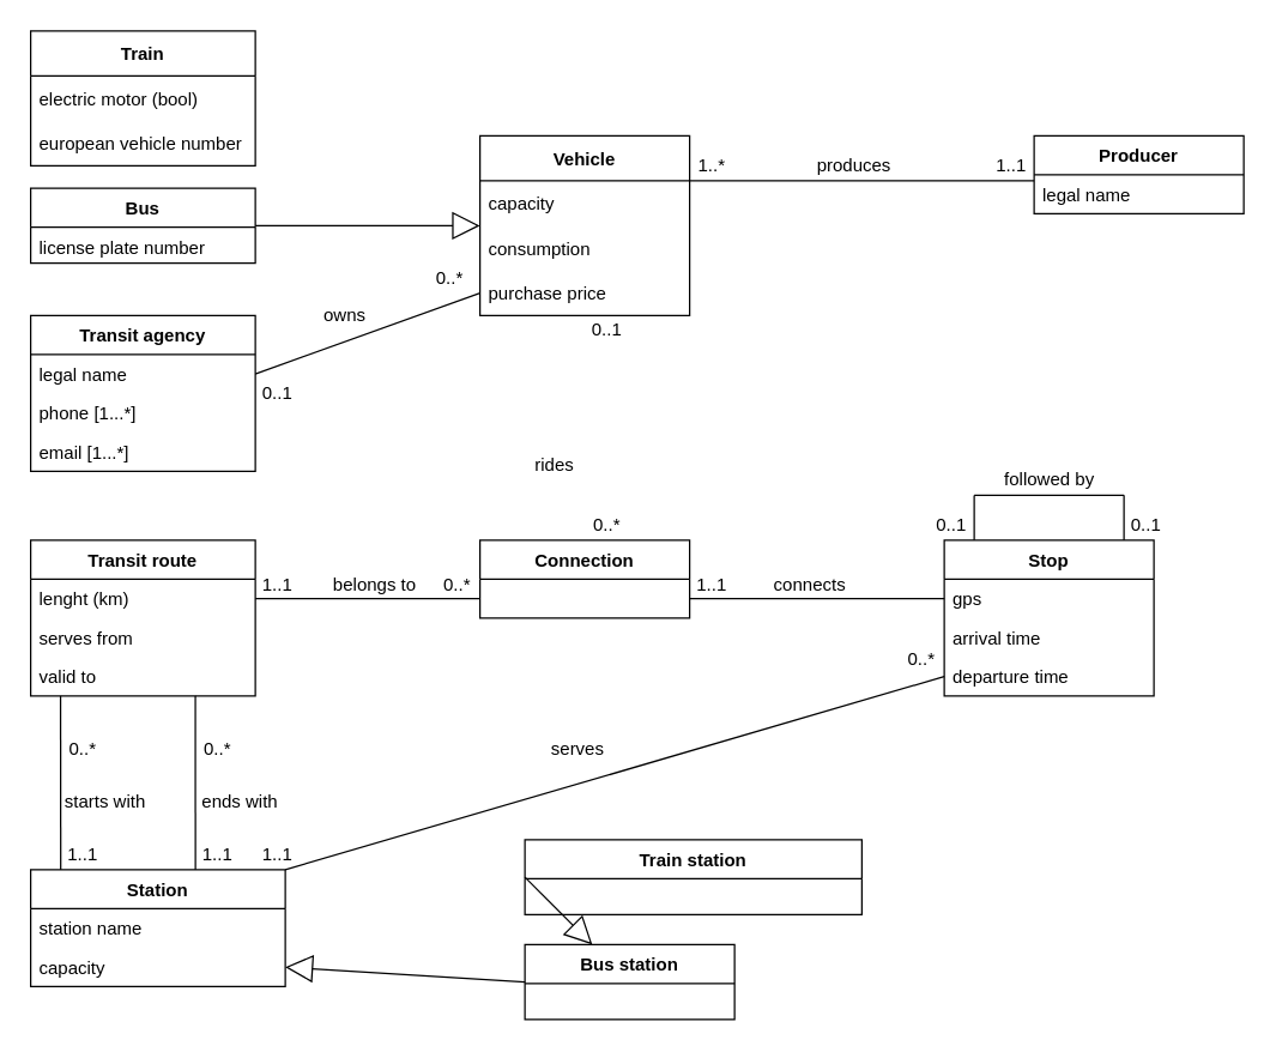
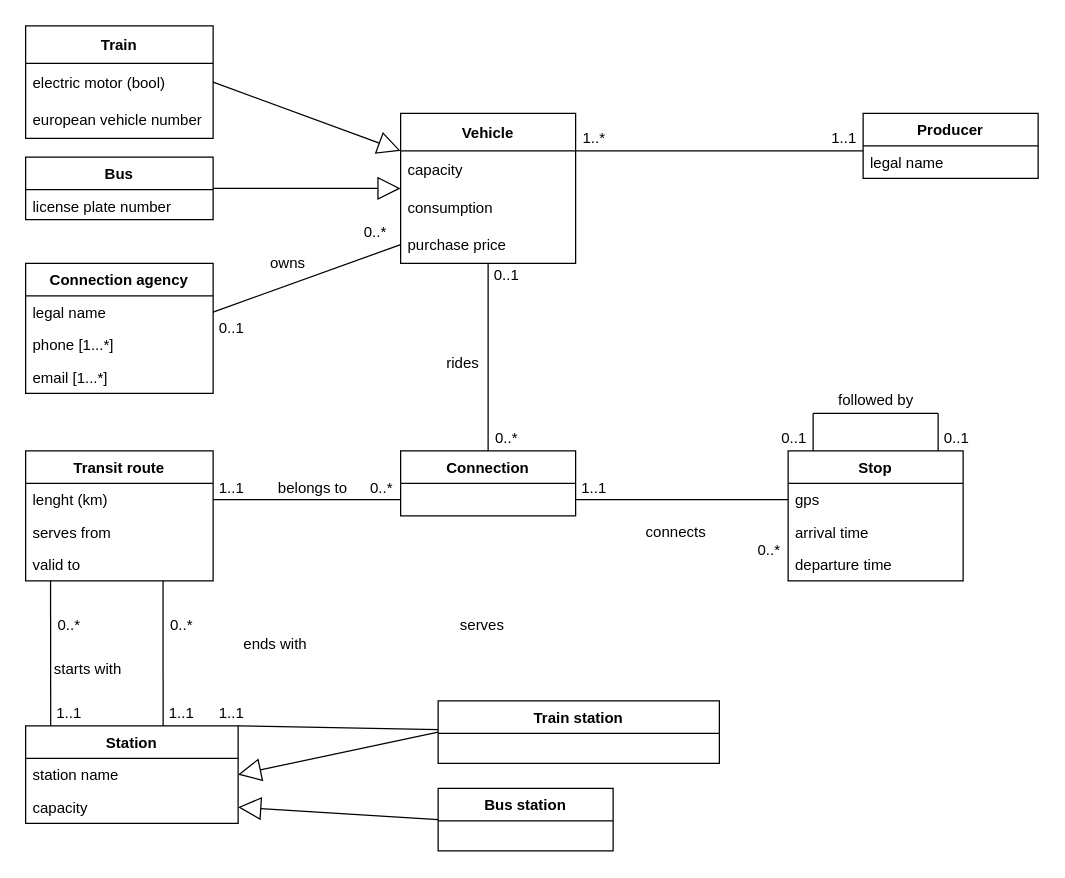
  <mxCell id="0" />
  <mxCell id="1" parent="0" />
  <mxCell id="2" value="Vehicle" style="swimlane;fontStyle=1;childLayout=stackLayout;horizontal=1;startSize=30;horizontalStack=0;resizeParent=1;resizeParentMax=0;resizeLast=0;collapsible=1;marginBottom=0;" parent="1" vertex="1"><mxGeometry x="320" y="90" width="140" height="120" as="geometry" /></mxCell>
  <mxCell id="3" value="capacity" style="text;strokeColor=none;fillColor=none;align=left;verticalAlign=middle;spacingLeft=4;spacingRight=4;overflow=hidden;points=[[0,0.5],[1,0.5]];portConstraint=eastwest;rotatable=0;" parent="2" vertex="1"><mxGeometry y="30" width="140" height="30" as="geometry" /></mxCell>
  <mxCell id="4" value="consumption" style="text;strokeColor=none;fillColor=none;align=left;verticalAlign=middle;spacingLeft=4;spacingRight=4;overflow=hidden;points=[[0,0.5],[1,0.5]];portConstraint=eastwest;rotatable=0;" parent="2" vertex="1"><mxGeometry y="60" width="140" height="30" as="geometry" /></mxCell>
  <mxCell id="5" value="purchase price" style="text;strokeColor=none;fillColor=none;align=left;verticalAlign=middle;spacingLeft=4;spacingRight=4;overflow=hidden;points=[[0,0.5],[1,0.5]];portConstraint=eastwest;rotatable=0;" parent="2" vertex="1"><mxGeometry y="90" width="140" height="30" as="geometry" /></mxCell>
  <mxCell id="6" value="Train" style="swimlane;fontStyle=1;childLayout=stackLayout;horizontal=1;startSize=30;horizontalStack=0;resizeParent=1;resizeParentMax=0;resizeLast=0;collapsible=1;marginBottom=0;" parent="1" vertex="1"><mxGeometry x="20" y="20" width="150" height="90" as="geometry" /></mxCell>
  <mxCell id="7" value="electric motor (bool)" style="text;strokeColor=none;fillColor=none;align=left;verticalAlign=middle;spacingLeft=4;spacingRight=4;overflow=hidden;points=[[0,0.5],[1,0.5]];portConstraint=eastwest;rotatable=0;" parent="6" vertex="1"><mxGeometry y="30" width="150" height="30" as="geometry" /></mxCell>
  <mxCell id="8" value="european vehicle number" style="text;strokeColor=none;fillColor=none;align=left;verticalAlign=middle;spacingLeft=4;spacingRight=4;overflow=hidden;points=[[0,0.5],[1,0.5]];portConstraint=eastwest;rotatable=0;" parent="6" vertex="1"><mxGeometry y="60" width="150" height="30" as="geometry" /></mxCell>
+ <mxCell id="9" value="" style="endArrow=block;endSize=16;endFill=0;html=1;rounded=0;entryX=0;entryY=0.25;entryDx=0;entryDy=0;exitX=1;exitY=0.5;exitDx=0;exitDy=0;" parent="1" source="7" target="2" edge="1"><mxGeometry width="160" relative="1" as="geometry"><mxPoint x="210" y="260" as="sourcePoint" /><mxPoint x="580" y="360" as="targetPoint" /><Array as="points" /></mxGeometry></mxCell>
  <mxCell id="10" value="Bus" style="swimlane;fontStyle=1;childLayout=stackLayout;horizontal=1;startSize=26;fillColor=none;horizontalStack=0;resizeParent=1;resizeParentMax=0;resizeLast=0;collapsible=1;marginBottom=0;" parent="1" vertex="1"><mxGeometry x="20" y="125" width="150" height="50" as="geometry" /></mxCell>
  <mxCell id="11" value="license plate number" style="text;strokeColor=none;fillColor=none;align=left;verticalAlign=top;spacingLeft=4;spacingRight=4;overflow=hidden;rotatable=0;points=[[0,0.5],[1,0.5]];portConstraint=eastwest;" parent="10" vertex="1"><mxGeometry y="26" width="150" height="24" as="geometry" /></mxCell>
  <mxCell id="12" value="" style="endArrow=block;endSize=16;endFill=0;html=1;rounded=0;exitX=1;exitY=0.5;exitDx=0;exitDy=0;entryX=0;entryY=0;entryDx=0;entryDy=0;entryPerimeter=0;" parent="1" source="10" target="4" edge="1"><mxGeometry width="160" relative="1" as="geometry"><mxPoint x="240" y="390" as="sourcePoint" /><mxPoint x="440" y="320" as="targetPoint" /><Array as="points" /></mxGeometry></mxCell>
  <mxCell id="13" value="Producer" style="swimlane;fontStyle=1;childLayout=stackLayout;horizontal=1;startSize=26;fillColor=none;horizontalStack=0;resizeParent=1;resizeParentMax=0;resizeLast=0;collapsible=1;marginBottom=0;" parent="1" vertex="1"><mxGeometry x="690" y="90" width="140" height="52" as="geometry" /></mxCell>
  <mxCell id="14" value="legal name" style="text;strokeColor=none;fillColor=none;align=left;verticalAlign=top;spacingLeft=4;spacingRight=4;overflow=hidden;rotatable=0;points=[[0,0.5],[1,0.5]];portConstraint=eastwest;" parent="13" vertex="1"><mxGeometry y="26" width="140" height="26" as="geometry" /></mxCell>
  <mxCell id="15" value="" style="endArrow=none;html=1;edgeStyle=orthogonalEdgeStyle;rounded=0;" parent="1" edge="1"><mxGeometry relative="1" as="geometry"><mxPoint x="460" y="120" as="sourcePoint" /><mxPoint x="690" y="120" as="targetPoint" /><Array as="points"><mxPoint x="650" y="120" /></Array></mxGeometry></mxCell>
- <mxCell id="16" value="Transit agency" style="swimlane;fontStyle=1;childLayout=stackLayout;horizontal=1;startSize=26;fillColor=none;horizontalStack=0;resizeParent=1;resizeParentMax=0;resizeLast=0;collapsible=1;marginBottom=0;" parent="1" vertex="1"><mxGeometry x="20" y="210" width="150" height="104" as="geometry" /></mxCell>
+ <mxCell id="16" value="Connection agency" style="swimlane;fontStyle=1;childLayout=stackLayout;horizontal=1;startSize=26;fillColor=none;horizontalStack=0;resizeParent=1;resizeParentMax=0;resizeLast=0;collapsible=1;marginBottom=0;" parent="1" vertex="1"><mxGeometry x="20" y="210" width="150" height="104" as="geometry" /></mxCell>
  <mxCell id="17" value="legal name" style="text;strokeColor=none;fillColor=none;align=left;verticalAlign=top;spacingLeft=4;spacingRight=4;overflow=hidden;rotatable=0;points=[[0,0.5],[1,0.5]];portConstraint=eastwest;" parent="16" vertex="1"><mxGeometry y="26" width="150" height="26" as="geometry" /></mxCell>
  <mxCell id="18" value="phone [1...*]" style="text;strokeColor=none;fillColor=none;align=left;verticalAlign=top;spacingLeft=4;spacingRight=4;overflow=hidden;rotatable=0;points=[[0,0.5],[1,0.5]];portConstraint=eastwest;" parent="16" vertex="1"><mxGeometry y="52" width="150" height="26" as="geometry" /></mxCell>
  <mxCell id="19" value="email [1...*]" style="text;strokeColor=none;fillColor=none;align=left;verticalAlign=top;spacingLeft=4;spacingRight=4;overflow=hidden;rotatable=0;points=[[0,0.5],[1,0.5]];portConstraint=eastwest;" parent="16" vertex="1"><mxGeometry y="78" width="150" height="26" as="geometry" /></mxCell>
  <mxCell id="20" value="" style="endArrow=none;html=1;rounded=0;exitX=1;exitY=0.5;exitDx=0;exitDy=0;entryX=0;entryY=0.5;entryDx=0;entryDy=0;" parent="1" source="17" target="5" edge="1"><mxGeometry relative="1" as="geometry"><mxPoint x="384" y="180" as="sourcePoint" /><mxPoint x="370" y="110" as="targetPoint" /></mxGeometry></mxCell>
  <mxCell id="21" value="Connection" style="swimlane;fontStyle=1;childLayout=stackLayout;horizontal=1;startSize=26;fillColor=none;horizontalStack=0;resizeParent=1;resizeParentMax=0;resizeLast=0;collapsible=1;marginBottom=0;" parent="1" vertex="1"><mxGeometry x="320" y="360" width="140" height="52" as="geometry" /></mxCell>
+ <mxCell id="22" value="" style="endArrow=none;html=1;rounded=0;entryX=0.5;entryY=0;entryDx=0;entryDy=0;exitX=0.5;exitY=1;exitDx=0;exitDy=0;exitPerimeter=0;" parent="1" source="5" target="21" edge="1"><mxGeometry relative="1" as="geometry"><mxPoint x="390" y="220" as="sourcePoint" /><mxPoint x="540" y="150" as="targetPoint" /></mxGeometry></mxCell>
  <mxCell id="23" value="Transit route" style="swimlane;fontStyle=1;childLayout=stackLayout;horizontal=1;startSize=26;fillColor=none;horizontalStack=0;resizeParent=1;resizeParentMax=0;resizeLast=0;collapsible=1;marginBottom=0;" parent="1" vertex="1"><mxGeometry x="20" y="360" width="150" height="104" as="geometry" /></mxCell>
  <mxCell id="24" value="lenght (km)" style="text;strokeColor=none;fillColor=none;align=left;verticalAlign=top;spacingLeft=4;spacingRight=4;overflow=hidden;rotatable=0;points=[[0,0.5],[1,0.5]];portConstraint=eastwest;" parent="23" vertex="1"><mxGeometry y="26" width="150" height="26" as="geometry" /></mxCell>
  <mxCell id="25" value="serves from" style="text;strokeColor=none;fillColor=none;align=left;verticalAlign=top;spacingLeft=4;spacingRight=4;overflow=hidden;rotatable=0;points=[[0,0.5],[1,0.5]];portConstraint=eastwest;" parent="23" vertex="1"><mxGeometry y="52" width="150" height="26" as="geometry" /></mxCell>
  <mxCell id="26" value="valid to" style="text;strokeColor=none;fillColor=none;align=left;verticalAlign=top;spacingLeft=4;spacingRight=4;overflow=hidden;rotatable=0;points=[[0,0.5],[1,0.5]];portConstraint=eastwest;" parent="23" vertex="1"><mxGeometry y="78" width="150" height="26" as="geometry" /></mxCell>
  <mxCell id="27" value="" style="endArrow=none;html=1;rounded=0;entryX=1;entryY=0.5;entryDx=0;entryDy=0;exitX=0;exitY=0.5;exitDx=0;exitDy=0;" parent="1" edge="1"><mxGeometry relative="1" as="geometry"><mxPoint x="320" y="399" as="sourcePoint" /><mxPoint x="170" y="399" as="targetPoint" /></mxGeometry></mxCell>
  <mxCell id="28" value="Stop" style="swimlane;fontStyle=1;childLayout=stackLayout;horizontal=1;startSize=26;fillColor=none;horizontalStack=0;resizeParent=1;resizeParentMax=0;resizeLast=0;collapsible=1;marginBottom=0;" parent="1" vertex="1"><mxGeometry x="630" y="360" width="140" height="104" as="geometry" /></mxCell>
  <mxCell id="29" value="gps" style="text;strokeColor=none;fillColor=none;align=left;verticalAlign=top;spacingLeft=4;spacingRight=4;overflow=hidden;rotatable=0;points=[[0,0.5],[1,0.5]];portConstraint=eastwest;" parent="28" vertex="1"><mxGeometry y="26" width="140" height="26" as="geometry" /></mxCell>
  <mxCell id="30" value="arrival time" style="text;strokeColor=none;fillColor=none;align=left;verticalAlign=top;spacingLeft=4;spacingRight=4;overflow=hidden;rotatable=0;points=[[0,0.5],[1,0.5]];portConstraint=eastwest;" parent="28" vertex="1"><mxGeometry y="52" width="140" height="26" as="geometry" /></mxCell>
  <mxCell id="31" value="departure time" style="text;strokeColor=none;fillColor=none;align=left;verticalAlign=top;spacingLeft=4;spacingRight=4;overflow=hidden;rotatable=0;points=[[0,0.5],[1,0.5]];portConstraint=eastwest;" parent="28" vertex="1"><mxGeometry y="78" width="140" height="26" as="geometry" /></mxCell>
- <mxCell id="32" value="connects" style="text;html=1;align=center;verticalAlign=middle;resizable=0;points=[];autosize=1;strokeColor=none;fillColor=none;" parent="1" vertex="1"><mxGeometry x="510" y="380" width="60" height="20" as="geometry" /></mxCell>
+ <mxCell id="32" value="connects" style="text;html=1;align=center;verticalAlign=middle;resizable=0;points=[];autosize=1;strokeColor=none;fillColor=none;" parent="1" vertex="1"><mxGeometry x="510" y="415" width="60" height="20" as="geometry" /></mxCell>
  <mxCell id="33" value="Station" style="swimlane;fontStyle=1;childLayout=stackLayout;horizontal=1;startSize=26;fillColor=none;horizontalStack=0;resizeParent=1;resizeParentMax=0;resizeLast=0;collapsible=1;marginBottom=0;" parent="1" vertex="1"><mxGeometry x="20" y="580" width="170" height="78" as="geometry"><mxRectangle x="310" y="440" width="70" height="26" as="alternateBounds" /></mxGeometry></mxCell>
  <mxCell id="34" value="station name" style="text;strokeColor=none;fillColor=none;align=left;verticalAlign=top;spacingLeft=4;spacingRight=4;overflow=hidden;rotatable=0;points=[[0,0.5],[1,0.5]];portConstraint=eastwest;" parent="33" vertex="1"><mxGeometry y="26" width="170" height="26" as="geometry" /></mxCell>
  <mxCell id="35" value="capacity" style="text;strokeColor=none;fillColor=none;align=left;verticalAlign=top;spacingLeft=4;spacingRight=4;overflow=hidden;rotatable=0;points=[[0,0.5],[1,0.5]];portConstraint=eastwest;" parent="33" vertex="1"><mxGeometry y="52" width="170" height="26" as="geometry" /></mxCell>
  <mxCell id="36" value="Train station" style="swimlane;fontStyle=1;childLayout=stackLayout;horizontal=1;startSize=26;fillColor=none;horizontalStack=0;resizeParent=1;resizeParentMax=0;resizeLast=0;collapsible=1;marginBottom=0;" parent="1" vertex="1"><mxGeometry x="350" y="560" width="225" height="50" as="geometry" /></mxCell>
- <mxCell id="37" value="" style="endArrow=block;endSize=16;endFill=0;html=1;rounded=0;exitX=0;exitY=0.5;exitDx=0;exitDy=0;" parent="1" source="36" target="38" edge="1"><mxGeometry width="160" relative="1" as="geometry"><mxPoint x="450" y="520" as="sourcePoint" /><mxPoint x="270" y="590" as="targetPoint" /></mxGeometry></mxCell>
+ <mxCell id="37" value="" style="endArrow=block;endSize=16;endFill=0;html=1;rounded=0;exitX=0;exitY=0.5;exitDx=0;exitDy=0;entryX=1;entryY=0.5;entryDx=0;entryDy=0;" parent="1" source="36" target="34" edge="1"><mxGeometry width="160" relative="1" as="geometry"><mxPoint x="450" y="520" as="sourcePoint" /><mxPoint x="270" y="590" as="targetPoint" /></mxGeometry></mxCell>
  <mxCell id="38" value="Bus station" style="swimlane;fontStyle=1;childLayout=stackLayout;horizontal=1;startSize=26;fillColor=none;horizontalStack=0;resizeParent=1;resizeParentMax=0;resizeLast=0;collapsible=1;marginBottom=0;" parent="1" vertex="1"><mxGeometry x="350" y="630" width="140" height="50" as="geometry" /></mxCell>
  <mxCell id="39" value="" style="endArrow=block;endSize=16;endFill=0;html=1;rounded=0;exitX=0;exitY=0.5;exitDx=0;exitDy=0;entryX=1;entryY=0.5;entryDx=0;entryDy=0;" parent="1" source="38" target="35" edge="1"><mxGeometry width="160" relative="1" as="geometry"><mxPoint x="580" y="650" as="sourcePoint" /><mxPoint x="210" y="740" as="targetPoint" /></mxGeometry></mxCell>
  <mxCell id="40" value="0..1" style="text;html=1;strokeColor=none;fillColor=none;align=center;verticalAlign=middle;whiteSpace=wrap;rounded=0;" parent="1" vertex="1"><mxGeometry x="170" y="252" width="30" height="20" as="geometry" /></mxCell>
  <mxCell id="41" value="owns" style="text;html=1;strokeColor=none;fillColor=none;align=center;verticalAlign=middle;whiteSpace=wrap;rounded=0;" parent="1" vertex="1"><mxGeometry x="210" y="200" width="40" height="20" as="geometry" /></mxCell>
  <mxCell id="42" value="0..*" style="text;html=1;strokeColor=none;fillColor=none;align=center;verticalAlign=middle;whiteSpace=wrap;rounded=0;" parent="1" vertex="1"><mxGeometry x="280" y="175" width="40" height="20" as="geometry" /></mxCell>
- <mxCell id="43" value="produces" style="text;html=1;strokeColor=none;fillColor=none;align=center;verticalAlign=middle;whiteSpace=wrap;rounded=0;" parent="1" vertex="1"><mxGeometry x="540" y="100" width="60" height="20" as="geometry" /></mxCell>
  <mxCell id="44" value="1..*" style="text;html=1;strokeColor=none;fillColor=none;align=center;verticalAlign=middle;whiteSpace=wrap;rounded=0;" parent="1" vertex="1"><mxGeometry x="460" y="100" width="30" height="20" as="geometry" /></mxCell>
  <mxCell id="45" value="1..1" style="text;html=1;strokeColor=none;fillColor=none;align=center;verticalAlign=middle;whiteSpace=wrap;rounded=0;" parent="1" vertex="1"><mxGeometry x="660" y="100" width="30" height="20" as="geometry" /></mxCell>
- <mxCell id="46" value="rides" style="text;html=1;strokeColor=none;fillColor=none;align=center;verticalAlign=middle;whiteSpace=wrap;rounded=0;" parent="1" vertex="1"><mxGeometry x="350" y="290" width="40" height="40" as="geometry" /></mxCell>
+ <mxCell id="46" value="rides" style="text;html=1;strokeColor=none;fillColor=none;align=center;verticalAlign=middle;whiteSpace=wrap;rounded=0;" parent="1" vertex="1"><mxGeometry x="350" y="270" width="40" height="40" as="geometry" /></mxCell>
  <mxCell id="47" value="0..1" style="text;html=1;strokeColor=none;fillColor=none;align=center;verticalAlign=middle;whiteSpace=wrap;rounded=0;" parent="1" vertex="1"><mxGeometry x="390" y="210" width="30" height="20" as="geometry" /></mxCell>
  <mxCell id="48" value="0..*" style="text;html=1;strokeColor=none;fillColor=none;align=center;verticalAlign=middle;whiteSpace=wrap;rounded=0;" parent="1" vertex="1"><mxGeometry x="390" y="340" width="30" height="20" as="geometry" /></mxCell>
  <mxCell id="49" value="1..1" style="text;html=1;strokeColor=none;fillColor=none;align=center;verticalAlign=middle;whiteSpace=wrap;rounded=0;" parent="1" vertex="1"><mxGeometry x="170" y="380" width="30" height="20" as="geometry" /></mxCell>
  <mxCell id="50" value="belongs to" style="text;html=1;strokeColor=none;fillColor=none;align=center;verticalAlign=middle;whiteSpace=wrap;rounded=0;" parent="1" vertex="1"><mxGeometry x="220" y="380" width="60" height="20" as="geometry" /></mxCell>
  <mxCell id="51" value="0..*" style="text;html=1;strokeColor=none;fillColor=none;align=center;verticalAlign=middle;whiteSpace=wrap;rounded=0;" parent="1" vertex="1"><mxGeometry x="290" y="380" width="30" height="20" as="geometry" /></mxCell>
  <mxCell id="52" value="1..1" style="text;html=1;strokeColor=none;fillColor=none;align=center;verticalAlign=middle;whiteSpace=wrap;rounded=0;" parent="1" vertex="1"><mxGeometry x="170" y="560" width="30" height="20" as="geometry" /></mxCell>
  <mxCell id="53" value="" style="endArrow=none;html=1;rounded=0;exitX=1;exitY=0.5;exitDx=0;exitDy=0;entryX=0;entryY=0.5;entryDx=0;entryDy=0;" parent="1" target="29" edge="1"><mxGeometry width="50" height="50" relative="1" as="geometry"><mxPoint x="460" y="399" as="sourcePoint" /><mxPoint x="540" y="493" as="targetPoint" /></mxGeometry></mxCell>
  <mxCell id="54" value="1..1" style="text;html=1;strokeColor=none;fillColor=none;align=center;verticalAlign=middle;whiteSpace=wrap;rounded=0;" parent="1" vertex="1"><mxGeometry x="460" y="380" width="30" height="20" as="geometry" /></mxCell>
- <mxCell id="55" value="" style="endArrow=none;html=1;rounded=0;entryX=0;entryY=0.5;entryDx=0;entryDy=0;exitX=1;exitY=0;exitDx=0;exitDy=0;" parent="1" source="33" target="31" edge="1"><mxGeometry width="50" height="50" relative="1" as="geometry"><mxPoint x="520" y="520" as="sourcePoint" /><mxPoint x="560" y="430" as="targetPoint" /></mxGeometry></mxCell>
+ <mxCell id="55" value="" style="endArrow=none;html=1;rounded=0;exitX=1;exitY=0;exitDx=0;exitDy=0;" parent="1" source="33" target="36" edge="1"><mxGeometry width="50" height="50" relative="1" as="geometry"><mxPoint x="520" y="520" as="sourcePoint" /><mxPoint x="560" y="430" as="targetPoint" /></mxGeometry></mxCell>
  <mxCell id="56" value="0..*" style="text;html=1;strokeColor=none;fillColor=none;align=center;verticalAlign=middle;whiteSpace=wrap;rounded=0;" parent="1" vertex="1"><mxGeometry x="600" y="430" width="30" height="20" as="geometry" /></mxCell>
  <mxCell id="57" value="serves" style="text;html=1;align=center;verticalAlign=middle;resizable=0;points=[];autosize=1;strokeColor=none;fillColor=none;" parent="1" vertex="1"><mxGeometry x="360" y="490" width="50" height="20" as="geometry" /></mxCell>
  <mxCell id="58" value="" style="endArrow=none;html=1;rounded=0;exitX=0.118;exitY=0;exitDx=0;exitDy=0;exitPerimeter=0;entryX=0.133;entryY=1;entryDx=0;entryDy=0;entryPerimeter=0;" parent="1" source="33" target="26" edge="1"><mxGeometry width="50" height="50" relative="1" as="geometry"><mxPoint x="420" y="530" as="sourcePoint" /><mxPoint x="60" y="510" as="targetPoint" /></mxGeometry></mxCell>
  <mxCell id="59" value="starts with" style="text;html=1;strokeColor=none;fillColor=none;align=center;verticalAlign=middle;whiteSpace=wrap;rounded=0;" parent="1" vertex="1"><mxGeometry x="40" y="520" width="60" height="30" as="geometry" /></mxCell>
- <mxCell id="60" value="ends with" style="text;html=1;strokeColor=none;fillColor=none;align=center;verticalAlign=middle;whiteSpace=wrap;rounded=0;" parent="1" vertex="1"><mxGeometry x="130" y="520" width="60" height="30" as="geometry" /></mxCell>
+ <mxCell id="60" value="ends with" style="text;html=1;strokeColor=none;fillColor=none;align=center;verticalAlign=middle;whiteSpace=wrap;rounded=0;" parent="1" vertex="1"><mxGeometry x="190" y="500" width="60" height="30" as="geometry" /></mxCell>
  <mxCell id="61" value="" style="endArrow=none;html=1;rounded=0;entryX=0.733;entryY=1;entryDx=0;entryDy=0;entryPerimeter=0;exitX=0.647;exitY=0;exitDx=0;exitDy=0;exitPerimeter=0;" parent="1" source="33" target="26" edge="1"><mxGeometry width="50" height="50" relative="1" as="geometry"><mxPoint x="210" y="540" as="sourcePoint" /><mxPoint x="140" y="550" as="targetPoint" /></mxGeometry></mxCell>
  <mxCell id="62" value="1..1" style="text;html=1;strokeColor=none;fillColor=none;align=center;verticalAlign=middle;whiteSpace=wrap;rounded=0;" parent="1" vertex="1"><mxGeometry x="40" y="560" width="30" height="20" as="geometry" /></mxCell>
  <mxCell id="63" value="0..*" style="text;html=1;strokeColor=none;fillColor=none;align=center;verticalAlign=middle;whiteSpace=wrap;rounded=0;" parent="1" vertex="1"><mxGeometry x="40" y="490" width="30" height="20" as="geometry" /></mxCell>
  <mxCell id="64" value="0..*" style="text;html=1;strokeColor=none;fillColor=none;align=center;verticalAlign=middle;whiteSpace=wrap;rounded=0;" parent="1" vertex="1"><mxGeometry x="130" y="490" width="30" height="20" as="geometry" /></mxCell>
  <mxCell id="65" value="1..1" style="text;html=1;strokeColor=none;fillColor=none;align=center;verticalAlign=middle;whiteSpace=wrap;rounded=0;" parent="1" vertex="1"><mxGeometry x="130" y="560" width="30" height="20" as="geometry" /></mxCell>
  <mxCell id="66" value="" style="endArrow=none;html=1;rounded=0;exitX=0.143;exitY=0;exitDx=0;exitDy=0;exitPerimeter=0;" parent="1" source="28" edge="1"><mxGeometry width="50" height="50" relative="1" as="geometry"><mxPoint x="690" y="320" as="sourcePoint" /><mxPoint x="650" y="330" as="targetPoint" /></mxGeometry></mxCell>
  <mxCell id="67" value="" style="endArrow=none;html=1;rounded=0;exitX=0.143;exitY=0;exitDx=0;exitDy=0;exitPerimeter=0;" parent="1" edge="1"><mxGeometry width="50" height="50" relative="1" as="geometry"><mxPoint x="750.02" y="360" as="sourcePoint" /><mxPoint x="750" y="330" as="targetPoint" /></mxGeometry></mxCell>
  <mxCell id="68" value="" style="endArrow=none;html=1;rounded=0;" parent="1" edge="1"><mxGeometry width="50" height="50" relative="1" as="geometry"><mxPoint x="650" y="330" as="sourcePoint" /><mxPoint x="750" y="330" as="targetPoint" /></mxGeometry></mxCell>
  <mxCell id="69" value="0..1" style="text;html=1;strokeColor=none;fillColor=none;align=center;verticalAlign=middle;whiteSpace=wrap;rounded=0;" parent="1" vertex="1"><mxGeometry x="620" y="340" width="30" height="20" as="geometry" /></mxCell>
  <mxCell id="70" value="0..1" style="text;html=1;strokeColor=none;fillColor=none;align=center;verticalAlign=middle;whiteSpace=wrap;rounded=0;" parent="1" vertex="1"><mxGeometry x="750" y="340" width="30" height="20" as="geometry" /></mxCell>
  <mxCell id="71" value="followed by" style="text;html=1;align=center;verticalAlign=middle;resizable=0;points=[];autosize=1;strokeColor=none;fillColor=none;" parent="1" vertex="1"><mxGeometry x="660" y="310" width="80" height="20" as="geometry" /></mxCell>
